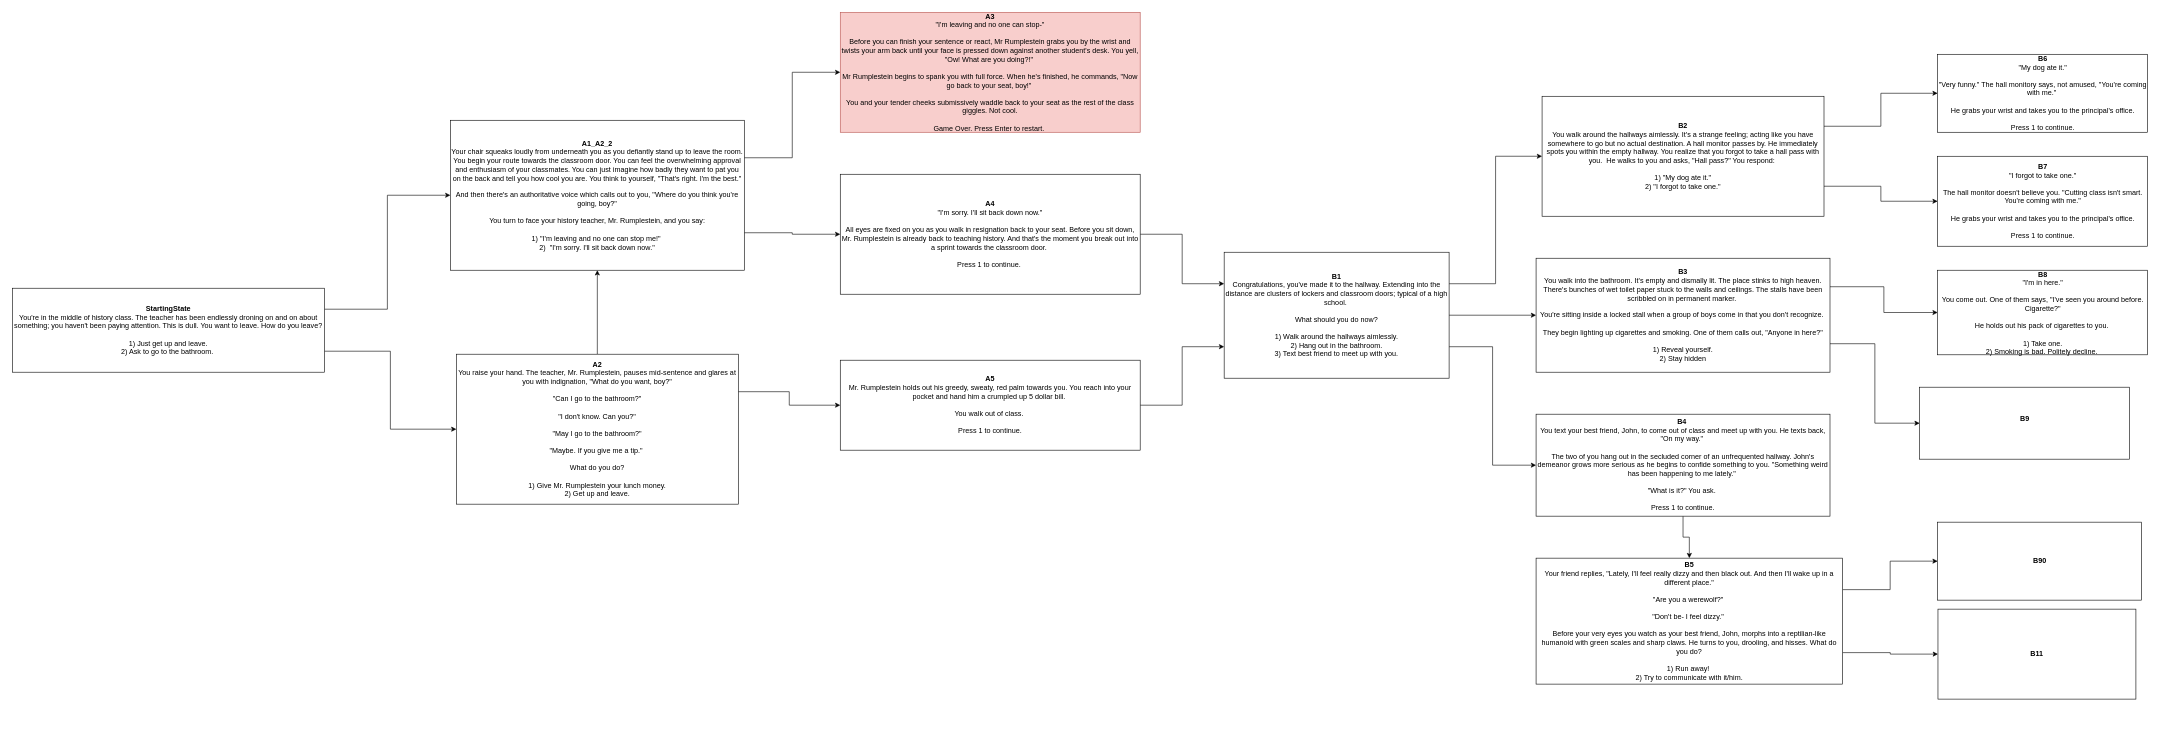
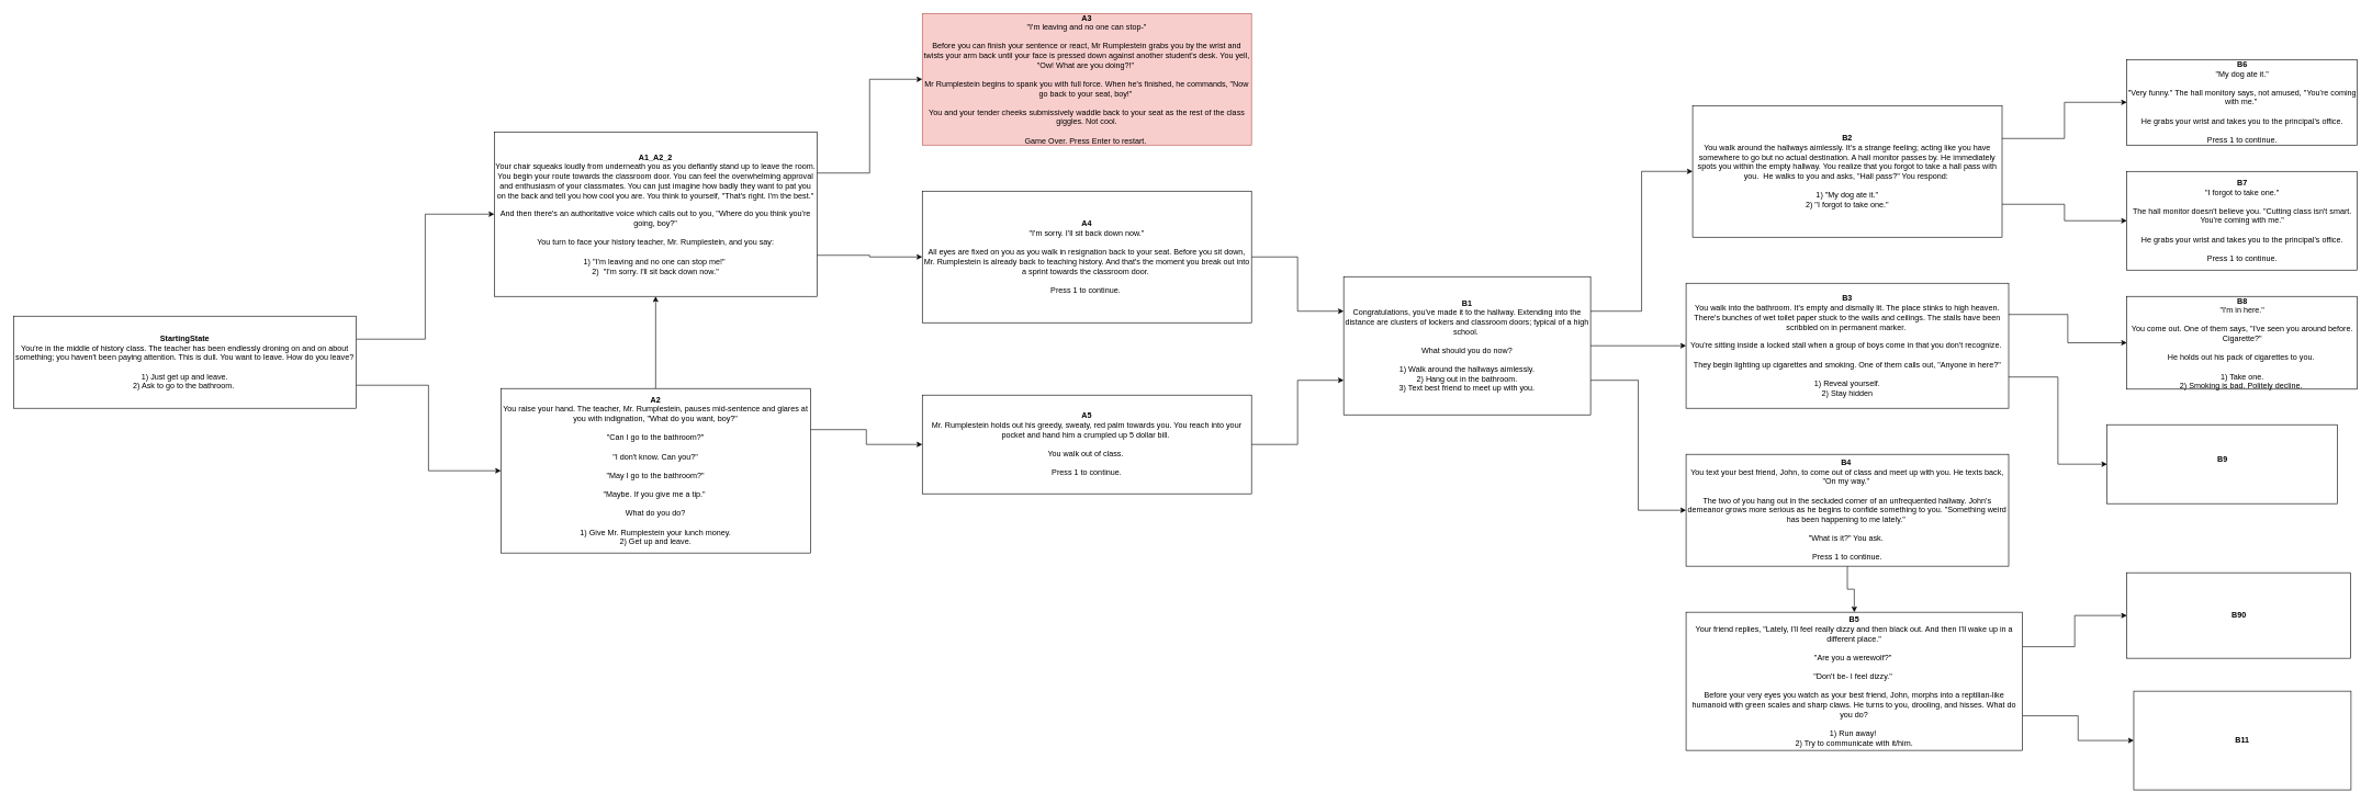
  <mxCell id="0" />
  <mxCell id="1" parent="0" />
  <mxCell id="2" style="edgeStyle=orthogonalEdgeStyle;rounded=0;orthogonalLoop=1;jettySize=auto;html=1;exitX=1;exitY=0.25;exitDx=0;exitDy=0;entryX=0;entryY=0.5;entryDx=0;entryDy=0;" edge="1" parent="1" source="4" target="7"><mxGeometry relative="1" as="geometry" /></mxCell>
  <mxCell id="3" style="edgeStyle=orthogonalEdgeStyle;rounded=0;orthogonalLoop=1;jettySize=auto;html=1;exitX=1;exitY=0.75;exitDx=0;exitDy=0;entryX=0;entryY=0.5;entryDx=0;entryDy=0;" edge="1" parent="1" source="4" target="11"><mxGeometry relative="1" as="geometry" /></mxCell>
  <mxCell id="4" value="&lt;div&gt;&lt;b&gt;StartingState&lt;/b&gt;&lt;/div&gt;&lt;div&gt;You're in the middle of history class. The teacher has been endlessly droning on and on about something; you haven't been paying attention. This is dull. You want to leave. How do you leave?&lt;/div&gt;&lt;div&gt;&lt;br&gt;&lt;/div&gt;&lt;div&gt;1) Just get up and leave.&lt;/div&gt;&lt;div&gt;2) Ask to go to the bathroom.&amp;nbsp;&lt;/div&gt;" style="rounded=0;whiteSpace=wrap;html=1;" vertex="1" parent="1"><mxGeometry x="20" y="480" width="520" height="140" as="geometry" /></mxCell>
  <mxCell id="5" style="edgeStyle=orthogonalEdgeStyle;rounded=0;orthogonalLoop=1;jettySize=auto;html=1;exitX=1;exitY=0.25;exitDx=0;exitDy=0;" edge="1" parent="1" source="7" target="8"><mxGeometry relative="1" as="geometry" /></mxCell>
  <mxCell id="6" style="edgeStyle=orthogonalEdgeStyle;rounded=0;orthogonalLoop=1;jettySize=auto;html=1;exitX=1;exitY=0.75;exitDx=0;exitDy=0;" edge="1" parent="1" source="7" target="13"><mxGeometry relative="1" as="geometry" /></mxCell>
  <mxCell id="7" value="&lt;div&gt;&lt;b&gt;A1_A2_2&lt;/b&gt;&lt;/div&gt;&lt;div&gt;Your chair squeaks loudly from underneath you as you defiantly stand up to leave the room. You begin your route towards the classroom door. You can feel the overwhelming approval and enthusiasm of your classmates. You can just imagine how badly they want to pat you on the back and tell you how cool you are. You think to yourself, &quot;That's right. I'm the best.&quot;&lt;/div&gt;&lt;div&gt;&lt;br&gt;&lt;/div&gt;&lt;div&gt;And then there's an authoritative voice which calls out to you, &quot;Where do you think you're going, boy?&quot;&lt;/div&gt;&lt;div&gt;&lt;br&gt;&lt;/div&gt;&lt;div&gt;You turn to face your history teacher, Mr. Rumplestein, and you say:&lt;/div&gt;&lt;div&gt;&lt;br&gt;&lt;/div&gt;&lt;div&gt;1) &quot;I'm leaving and no one can stop me!&quot;&amp;nbsp;&lt;/div&gt;&lt;div&gt;2)&amp;nbsp; &quot;I'm sorry. I'll sit back down now.&quot;&lt;/div&gt;" style="rounded=0;whiteSpace=wrap;html=1;align=center;" vertex="1" parent="1"><mxGeometry x="750" y="200" width="490" height="250" as="geometry" /></mxCell>
  <mxCell id="8" value="&lt;div&gt;&lt;b&gt;A3&lt;/b&gt;&lt;/div&gt;&lt;div&gt;&quot;I'm leaving and no one can stop-&quot;&lt;/div&gt;&lt;div&gt;&lt;br&gt;&lt;/div&gt;&lt;div&gt;Before you can finish your sentence or react, Mr Rumplestein grabs you by the wrist and twists your arm back until your face is pressed down against another student's desk. You yell, &quot;Ow! What are you doing?!&quot;&amp;nbsp;&lt;/div&gt;&lt;div&gt;&lt;br&gt;&lt;/div&gt;&lt;div&gt;Mr Rumplestein begins to spank you with full force. When he's finished, he commands, &quot;Now go back to your seat, boy!&quot;&amp;nbsp;&lt;/div&gt;&lt;div&gt;&lt;br&gt;&lt;/div&gt;&lt;div&gt;You and your tender cheeks submissively waddle back to your seat as the rest of the class giggles. Not cool.&lt;/div&gt;&lt;div&gt;&lt;br&gt;&lt;/div&gt;&lt;div&gt;Game Over. Press Enter to restart.&amp;nbsp;&lt;/div&gt;" style="rounded=0;whiteSpace=wrap;html=1;labelBackgroundColor=none;labelBorderColor=none;fillColor=#f8cecc;strokeColor=#b85450;" vertex="1" parent="1"><mxGeometry x="1400" y="20" width="500" height="200" as="geometry" /></mxCell>
  <mxCell id="9" style="edgeStyle=orthogonalEdgeStyle;rounded=0;orthogonalLoop=1;jettySize=auto;html=1;exitX=0.5;exitY=0;exitDx=0;exitDy=0;entryX=0.5;entryY=1;entryDx=0;entryDy=0;" edge="1" parent="1" source="11" target="7"><mxGeometry relative="1" as="geometry" /></mxCell>
  <mxCell id="10" style="edgeStyle=orthogonalEdgeStyle;rounded=0;orthogonalLoop=1;jettySize=auto;html=1;exitX=1;exitY=0.25;exitDx=0;exitDy=0;entryX=0;entryY=0.5;entryDx=0;entryDy=0;" edge="1" parent="1" source="11" target="15"><mxGeometry relative="1" as="geometry" /></mxCell>
  <mxCell id="11" value="&lt;b&gt;A2&lt;br&gt;&lt;/b&gt;You raise your hand. The teacher, Mr. Rumplestein, pauses mid-sentence and glares at you with indignation, &quot;What do you want, boy?&quot;&lt;br&gt;&lt;br&gt;&quot;Can I go to the bathroom?&quot;&lt;br&gt;&lt;br&gt;&quot;I don't know. Can you?&quot;&lt;br&gt;&lt;br&gt;&quot;May I go to the bathroom?&quot;&lt;br&gt;&lt;br&gt;&quot;Maybe. If you give me a tip.&quot;&amp;nbsp;&lt;br&gt;&lt;br&gt;What do you do?&lt;br&gt;&lt;br&gt;1) Give Mr. Rumplestein your lunch money.&lt;br&gt;2) Get up and leave." style="rounded=0;whiteSpace=wrap;html=1;labelBackgroundColor=none;" vertex="1" parent="1"><mxGeometry x="760" y="590" width="470" height="250" as="geometry" /></mxCell>
  <mxCell id="12" style="edgeStyle=orthogonalEdgeStyle;rounded=0;orthogonalLoop=1;jettySize=auto;html=1;exitX=1;exitY=0.5;exitDx=0;exitDy=0;entryX=0;entryY=0.25;entryDx=0;entryDy=0;" edge="1" parent="1" source="13" target="19"><mxGeometry relative="1" as="geometry" /></mxCell>
  <mxCell id="13" value="&lt;b&gt;A4&lt;/b&gt;&lt;br&gt;&quot;I'm sorry. I'll sit back down now.&quot;&lt;br&gt;&lt;br&gt;All eyes are fixed on you as you walk in resignation back to your seat. Before you sit down, Mr. Rumplestein is already back to teaching history. And that's the moment you break out into a sprint towards the classroom door.&amp;nbsp;&lt;br&gt;&lt;br&gt;Press 1 to continue.&amp;nbsp;" style="rounded=0;whiteSpace=wrap;html=1;labelBackgroundColor=none;" vertex="1" parent="1"><mxGeometry x="1400" y="290" width="500" height="200" as="geometry" /></mxCell>
  <mxCell id="14" style="edgeStyle=orthogonalEdgeStyle;rounded=0;orthogonalLoop=1;jettySize=auto;html=1;entryX=0;entryY=0.75;entryDx=0;entryDy=0;" edge="1" parent="1" source="15" target="19"><mxGeometry relative="1" as="geometry" /></mxCell>
  <mxCell id="15" value="&lt;b&gt;A5&lt;/b&gt;&lt;br&gt;Mr. Rumplestein holds out his greedy, sweaty, red palm towards you. You reach into your pocket and hand him a crumpled up 5 dollar bill.&amp;nbsp;&lt;br&gt;&lt;br&gt;You walk out of class.&amp;nbsp;&lt;br&gt;&lt;br&gt;Press 1 to continue." style="rounded=0;whiteSpace=wrap;html=1;labelBackgroundColor=none;" vertex="1" parent="1"><mxGeometry x="1400" y="600" width="500" height="150" as="geometry" /></mxCell>
  <mxCell id="16" style="edgeStyle=orthogonalEdgeStyle;rounded=0;orthogonalLoop=1;jettySize=auto;html=1;exitX=1;exitY=0.25;exitDx=0;exitDy=0;entryX=0;entryY=0.5;entryDx=0;entryDy=0;" edge="1" parent="1" source="19" target="22"><mxGeometry relative="1" as="geometry" /></mxCell>
  <mxCell id="17" style="edgeStyle=orthogonalEdgeStyle;rounded=0;orthogonalLoop=1;jettySize=auto;html=1;exitX=1;exitY=0.5;exitDx=0;exitDy=0;entryX=0;entryY=0.5;entryDx=0;entryDy=0;" edge="1" parent="1" source="19" target="25"><mxGeometry relative="1" as="geometry" /></mxCell>
  <mxCell id="18" style="edgeStyle=orthogonalEdgeStyle;rounded=0;orthogonalLoop=1;jettySize=auto;html=1;exitX=1;exitY=0.75;exitDx=0;exitDy=0;entryX=0;entryY=0.5;entryDx=0;entryDy=0;" edge="1" parent="1" source="19" target="27"><mxGeometry relative="1" as="geometry" /></mxCell>
  <mxCell id="19" value="&lt;b&gt;B1&lt;/b&gt;&lt;br&gt;Congratulations, you've made it to the hallway. Extending into the distance are clusters of lockers and classroom doors; typical of a high school.&amp;nbsp;&lt;br&gt;&lt;br&gt;What should you do now?&lt;br&gt;&lt;br&gt;1) Walk around the hallways aimlessly.&lt;br&gt;2) Hang out in the bathroom.&lt;br&gt;3) Text best friend to meet up with you." style="rounded=0;whiteSpace=wrap;html=1;labelBackgroundColor=none;" vertex="1" parent="1"><mxGeometry x="2040" y="420" width="375" height="210" as="geometry" /></mxCell>
  <mxCell id="20" style="edgeStyle=orthogonalEdgeStyle;rounded=0;orthogonalLoop=1;jettySize=auto;html=1;exitX=1;exitY=0.25;exitDx=0;exitDy=0;" edge="1" parent="1" source="22" target="31"><mxGeometry relative="1" as="geometry" /></mxCell>
  <mxCell id="21" style="edgeStyle=orthogonalEdgeStyle;rounded=0;orthogonalLoop=1;jettySize=auto;html=1;exitX=1;exitY=0.75;exitDx=0;exitDy=0;entryX=0;entryY=0.5;entryDx=0;entryDy=0;" edge="1" parent="1" source="22" target="32"><mxGeometry relative="1" as="geometry" /></mxCell>
  <mxCell id="22" value="&lt;b&gt;B2&lt;/b&gt;&lt;br&gt;You walk around the hallways aimlessly. It's a strange feeling; acting like you have somewhere to go but no actual destination. A hall monitor passes by. He immediately spots you within the empty hallway. You realize that you forgot to take a hall pass with you.&amp;nbsp; He walks to you and asks, &quot;Hall pass?&quot; You respond:&amp;nbsp;&lt;br&gt;&lt;br&gt;1) &quot;My dog ate it.&quot;&lt;br&gt;2) &quot;I forgot to take one.&quot;" style="rounded=0;whiteSpace=wrap;html=1;labelBackgroundColor=none;" vertex="1" parent="1"><mxGeometry x="2570" y="160" width="470" height="200" as="geometry" /></mxCell>
  <mxCell id="23" style="edgeStyle=orthogonalEdgeStyle;rounded=0;orthogonalLoop=1;jettySize=auto;html=1;exitX=1;exitY=0.25;exitDx=0;exitDy=0;" edge="1" parent="1" source="25" target="33"><mxGeometry relative="1" as="geometry" /></mxCell>
  <mxCell id="24" style="edgeStyle=orthogonalEdgeStyle;rounded=0;orthogonalLoop=1;jettySize=auto;html=1;exitX=1;exitY=0.75;exitDx=0;exitDy=0;entryX=0;entryY=0.5;entryDx=0;entryDy=0;" edge="1" parent="1" source="25" target="34"><mxGeometry relative="1" as="geometry" /></mxCell>
  <mxCell id="25" value="&lt;b&gt;B3&lt;/b&gt;&lt;br&gt;You walk into the bathroom. It's empty and dismally lit. The place stinks to high heaven. There's bunches of wet toilet paper stuck to the walls and ceilings. The stalls have been scribbled on in permanent marker.&amp;nbsp;&lt;br&gt;&lt;br&gt;You're sitting inside a locked stall when a group of boys come in that you don't recognize.&amp;nbsp;&lt;br&gt;&lt;br&gt;They begin lighting up cigarettes and smoking. One of them calls out, &quot;Anyone in here?&quot;&lt;br&gt;&lt;br&gt;1) Reveal yourself.&lt;br&gt;2) Stay hidden" style="rounded=0;whiteSpace=wrap;html=1;labelBackgroundColor=none;" vertex="1" parent="1"><mxGeometry x="2560" y="430" width="490" height="190" as="geometry" /></mxCell>
  <mxCell id="26" style="edgeStyle=orthogonalEdgeStyle;rounded=0;orthogonalLoop=1;jettySize=auto;html=1;" edge="1" parent="1" source="27" target="30"><mxGeometry relative="1" as="geometry" /></mxCell>
  <mxCell id="27" value="&lt;b&gt;B4&amp;nbsp;&lt;/b&gt;&lt;br&gt;You text your best friend, John, to come out of class and meet up with you. He texts back, &quot;On my way.&quot;&amp;nbsp;&lt;br&gt;&lt;br&gt;The two of you hang out in the secluded corner of an unfrequented hallway. John's demeanor grows more serious as he begins to confide something to you.&amp;nbsp;&quot;Something weird has been happening to me lately.&quot;&amp;nbsp;&lt;br&gt;&lt;br&gt;&quot;What is it?&quot; You ask.&amp;nbsp;&lt;br&gt;&lt;br&gt;Press 1 to continue." style="rounded=0;whiteSpace=wrap;html=1;labelBackgroundColor=none;" vertex="1" parent="1"><mxGeometry x="2560" y="690" width="490" height="170" as="geometry" /></mxCell>
  <mxCell id="28" style="edgeStyle=orthogonalEdgeStyle;rounded=0;orthogonalLoop=1;jettySize=auto;html=1;exitX=1;exitY=0.25;exitDx=0;exitDy=0;" edge="1" parent="1" source="30" target="35"><mxGeometry relative="1" as="geometry" /></mxCell>
  <mxCell id="29" style="edgeStyle=orthogonalEdgeStyle;rounded=0;orthogonalLoop=1;jettySize=auto;html=1;exitX=1;exitY=0.75;exitDx=0;exitDy=0;" edge="1" parent="1" source="30" target="36"><mxGeometry relative="1" as="geometry" /></mxCell>
  <mxCell id="30" value="&lt;b&gt;B5&lt;/b&gt;&lt;br&gt;Your friend replies, &quot;Lately, I'll feel really dizzy and then black out. And then I'll wake up in a different place.&quot;&lt;br&gt;&lt;br&gt;&quot;Are you a werewolf?&quot;&amp;nbsp;&lt;br&gt;&lt;br&gt;&quot;Don't be- I feel dizzy.&quot;&amp;nbsp;&lt;br&gt;&lt;br&gt;Before your very eyes you watch as your best friend, John, morphs into a reptilian-like humanoid with green scales and sharp claws. He turns to you, drooling, and hisses. What do you do?&lt;br&gt;&lt;br&gt;1) Run away!&amp;nbsp;&lt;br&gt;2) Try to communicate with it/him." style="rounded=0;whiteSpace=wrap;html=1;labelBackgroundColor=none;" vertex="1" parent="1"><mxGeometry x="2560" y="930" width="511" height="210" as="geometry" /></mxCell>
  <mxCell id="31" value="&lt;b&gt;B6&lt;br&gt;&lt;/b&gt;&quot;My dog ate it.&quot;&lt;br&gt;&lt;br&gt;&quot;Very funny.&quot; The hall monitory says, not amused, &quot;You're coming with me.&quot;&amp;nbsp;&lt;br&gt;&lt;br&gt;He grabs your wrist and takes you to the principal's office.&lt;br&gt;&lt;br&gt;Press 1 to continue." style="rounded=0;whiteSpace=wrap;html=1;labelBackgroundColor=none;" vertex="1" parent="1"><mxGeometry x="3229.5" y="90" width="350" height="130" as="geometry" /></mxCell>
  <mxCell id="32" value="&lt;b&gt;B7&lt;/b&gt;&lt;br&gt;&quot;I forgot to take one.&quot;&lt;br&gt;&lt;br&gt;The hall monitor doesn't believe you. &quot;Cutting class isn't smart. You're coming with me.&quot;&lt;br&gt;&lt;br&gt;He grabs your wrist and takes you to the principal's office.&lt;br&gt;&lt;br&gt;Press 1 to continue." style="rounded=0;whiteSpace=wrap;html=1;labelBackgroundColor=none;" vertex="1" parent="1"><mxGeometry x="3229.5" y="260" width="350" height="150" as="geometry" /></mxCell>
  <mxCell id="33" value="&lt;b&gt;B8&lt;/b&gt;&lt;br&gt;&quot;I'm in here.&quot;&lt;br&gt;&lt;br&gt;You come out. One of them says, &quot;I've seen you around before. Cigarette?&quot;&lt;br&gt;&lt;br&gt;He holds out his pack of cigarettes to you.&amp;nbsp;&lt;br&gt;&lt;br&gt;1) Take one.&lt;br&gt;2) Smoking is bad. Politely decline.&amp;nbsp;" style="rounded=0;whiteSpace=wrap;html=1;labelBackgroundColor=none;" vertex="1" parent="1"><mxGeometry x="3229.5" y="450" width="350" height="141" as="geometry" /></mxCell>
  <mxCell id="34" value="&lt;b&gt;B9&lt;br&gt;&lt;br&gt;&lt;/b&gt;" style="rounded=0;whiteSpace=wrap;html=1;labelBackgroundColor=none;" vertex="1" parent="1"><mxGeometry x="3199.5" y="645" width="350" height="120" as="geometry" /></mxCell>
  <mxCell id="35" value="&lt;b&gt;B90&lt;/b&gt;" style="rounded=0;whiteSpace=wrap;html=1;labelBackgroundColor=none;" vertex="1" parent="1"><mxGeometry x="3229.5" y="870" width="340" height="130" as="geometry" /></mxCell>
- <mxCell id="36" value="&lt;b&gt;B11&lt;/b&gt;" style="rounded=0;whiteSpace=wrap;html=1;labelBackgroundColor=none;" vertex="1" parent="1"><mxGeometry x="3230" y="1015" width="330" height="150" as="geometry" /></mxCell>
+ <mxCell id="36" value="&lt;b&gt;B11&lt;/b&gt;" style="rounded=0;whiteSpace=wrap;html=1;labelBackgroundColor=none;" vertex="1" parent="1"><mxGeometry x="3240" y="1050" width="330" height="150" as="geometry" /></mxCell>
